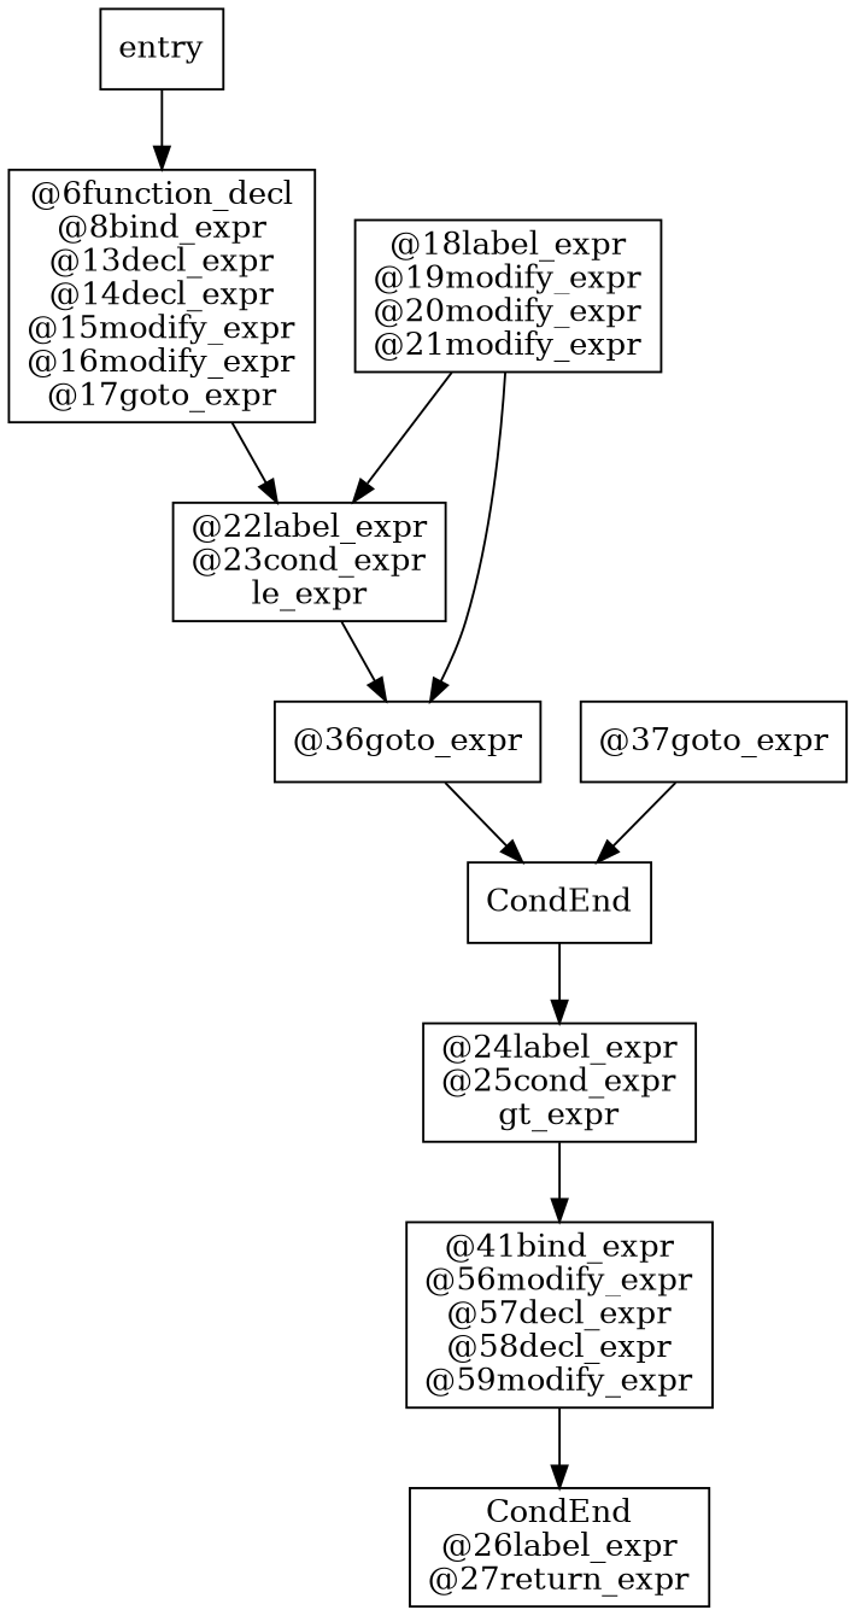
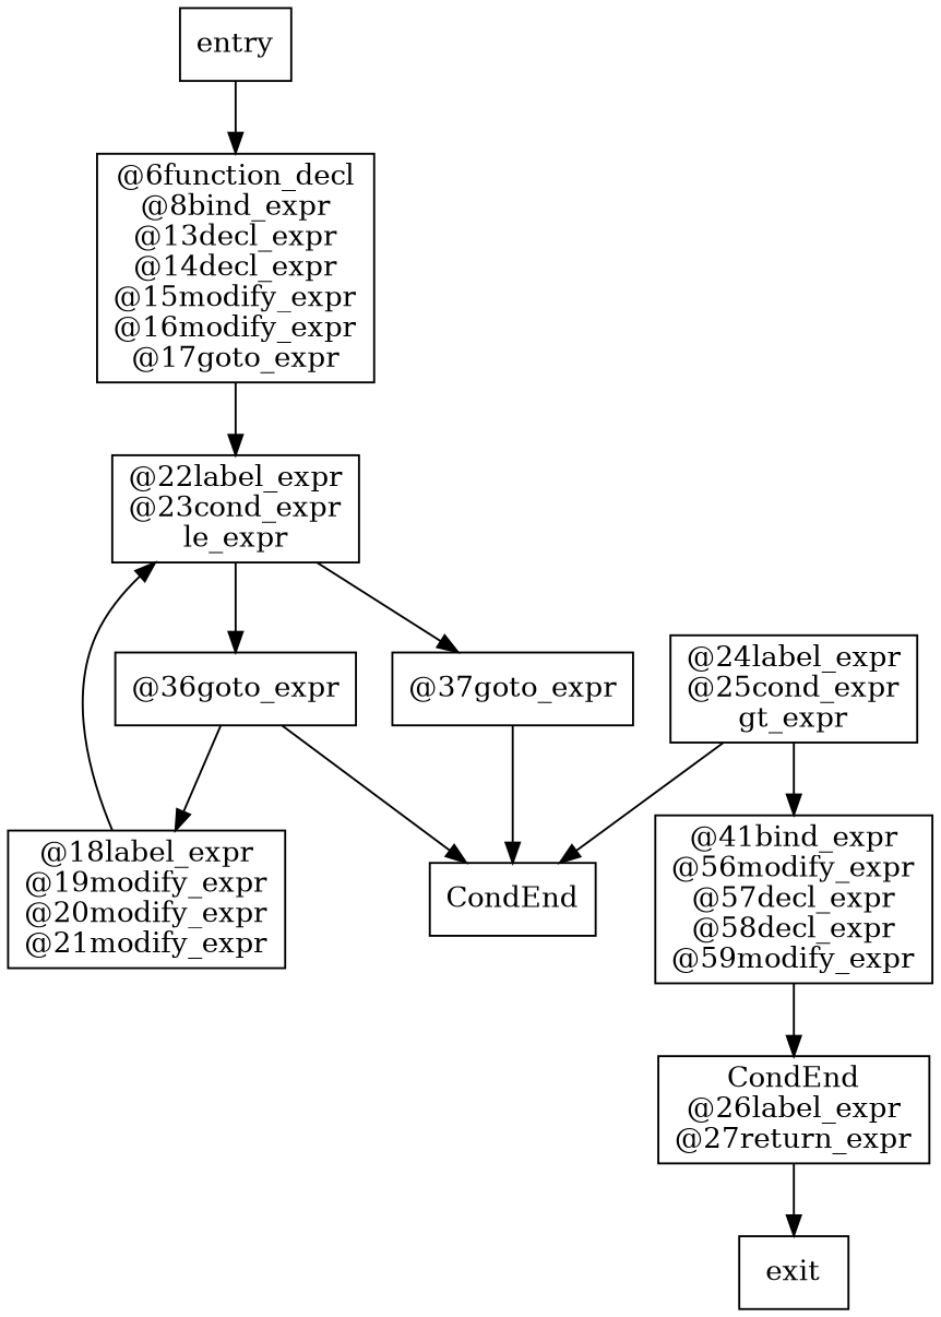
  digraph {
    node [shape=box]
    n1 [label="entry\n"]
    n2 [label="@6function_decl\n@8bind_expr\n@13decl_expr\n@14decl_expr\n@15modify_expr\n@16modify_expr\n@17goto_expr\n"]
    n3 [label="@22label_expr\n@23cond_expr\nle_expr\n"]
    n4 [label="@36goto_expr\n"]
    n5 [label="@37goto_expr\n"]
    n6 [label="@18label_expr\n@19modify_expr\n@20modify_expr\n@21modify_expr\n"]
    n7 [label="CondEnd\n"]
    n8 [label="@24label_expr\n@25cond_expr\ngt_expr\n"]
    n9 [label="@41bind_expr\n@56modify_expr\n@57decl_expr\n@58decl_expr\n@59modify_expr\n"]
    n10 [label="CondEnd\n@26label_expr\n@27return_expr\n"]
+   n11 [label="exit\n"]
    n1 -> n2
    n2 -> n3
    n3 -> n4
-   n6 -> n4
+   n3 -> n5
+   n4 -> n6
    n4 -> n7
    n5 -> n7
    n6 -> n3
-   n7 -> n8
+   n8 -> n7
    n8 -> n9
    n9 -> n10
+   n10 -> n11
  }
